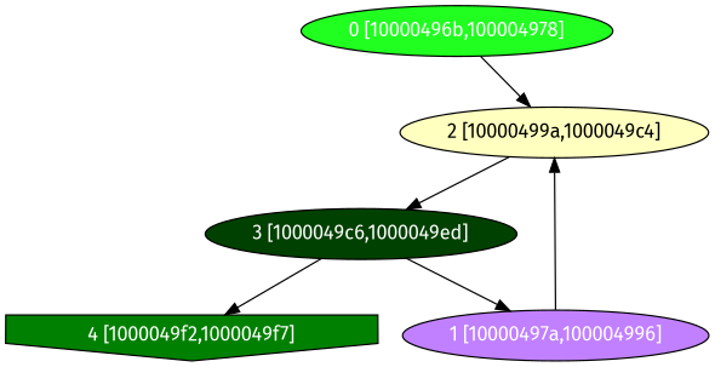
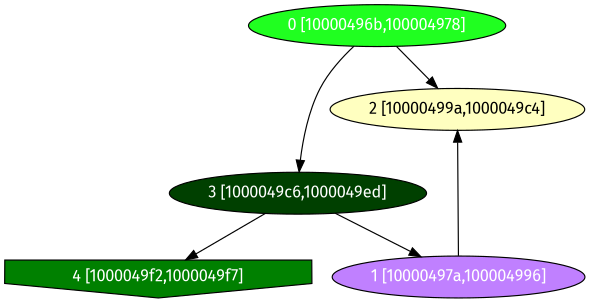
  digraph {
    fontname="Fira Sans"
    node [fontcolor="#ffffff" fontname="Fira Sans" shape=oval style=filled]
    edge [fontname="Fira Sans"]
    n1 [fillcolor="#20FF20" label="0 [10000496b,100004978]"]
    n2 [fillcolor="#FFFFC0" fontcolor="#000000" label="2 [10000499a,1000049c4]"]
    n3 [fillcolor="#C080FF" label="1 [10000497a,100004996]"]
    n4 [fillcolor="#004000" label="3 [1000049c6,1000049ed]"]
    n5 [fillcolor="#008000" label="4 [1000049f2,1000049f7]" shape=invhouse]
    n1 -> n2
-   n2 -> n4
+   n1 -> n4
    n3 -> n2
    n4 -> n3
    n4 -> n5
  }
